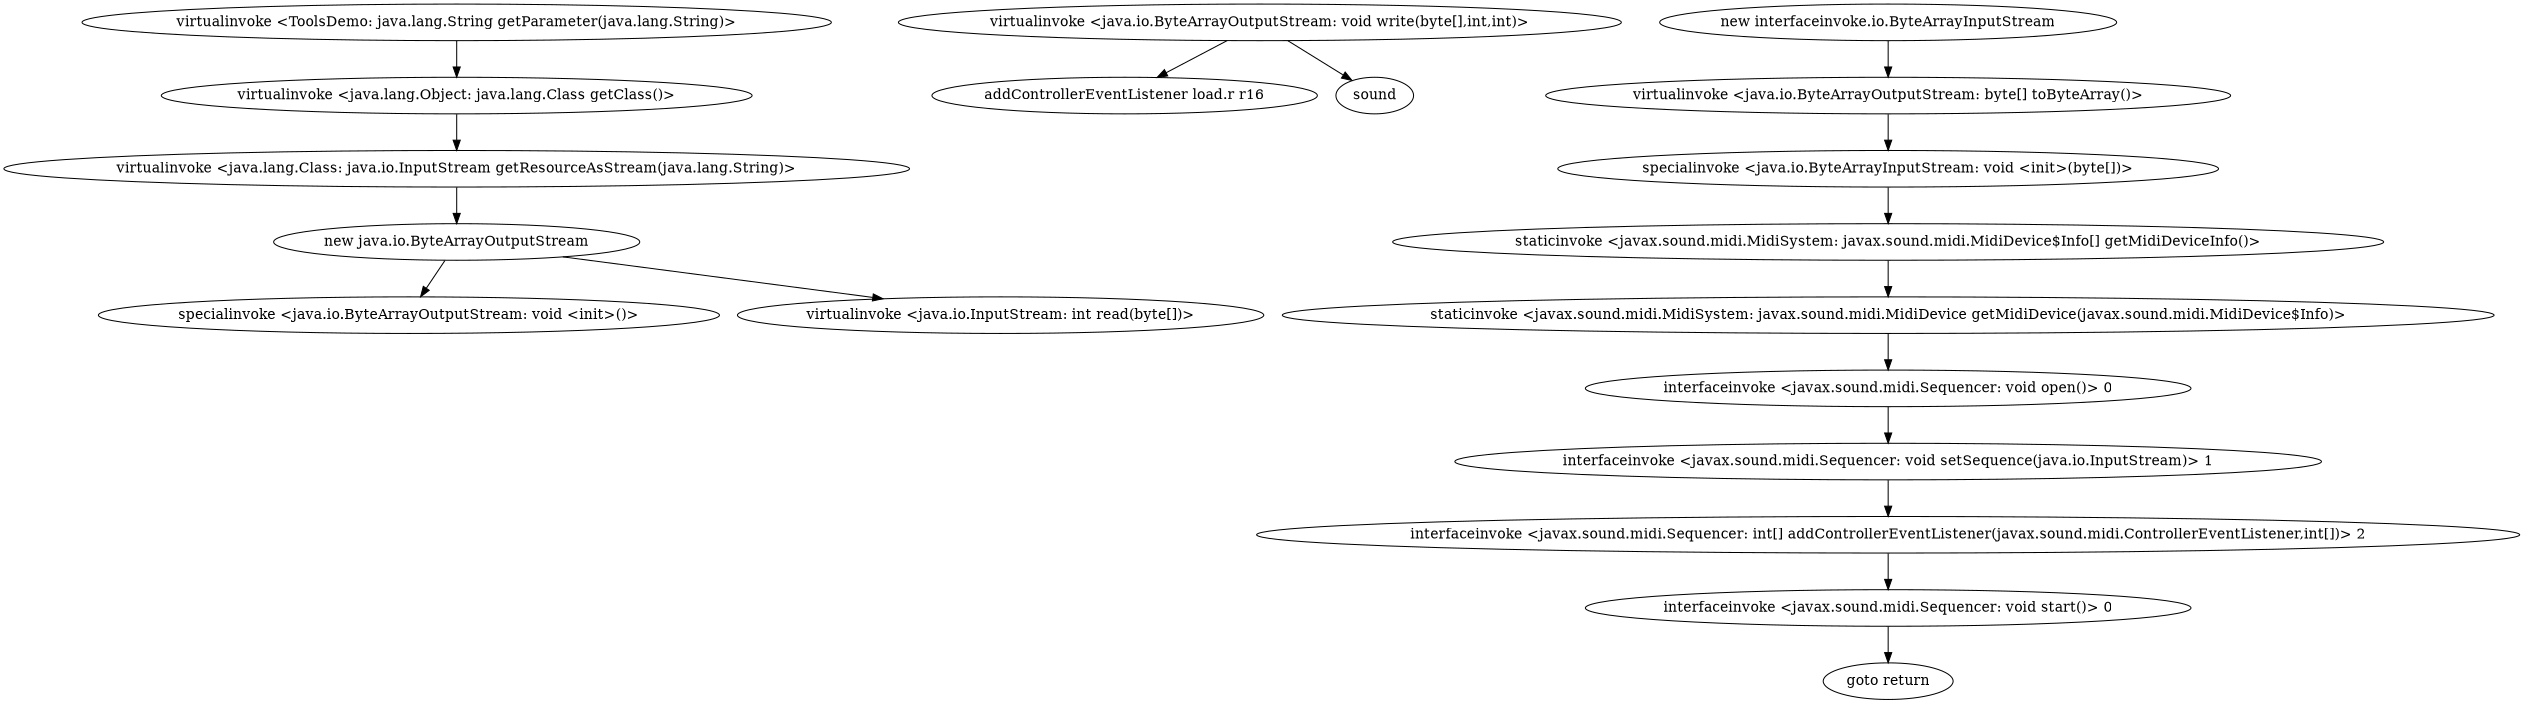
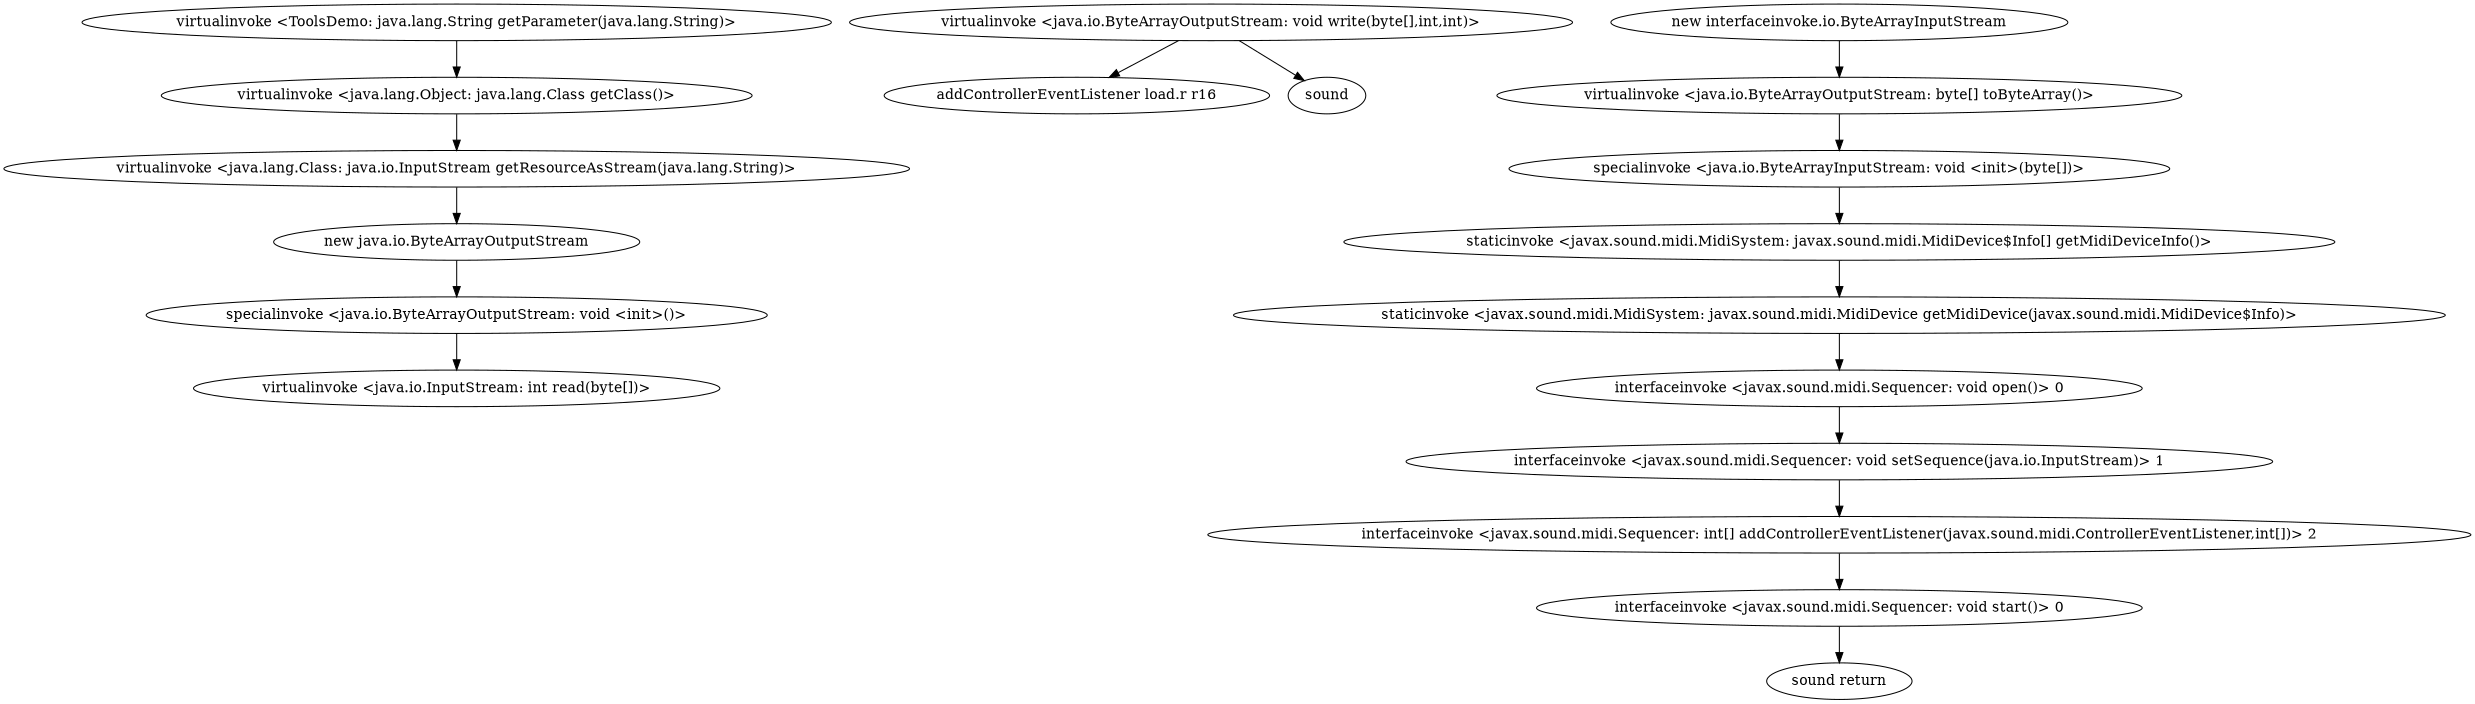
  digraph {
    "virtualinvoke <ToolsDemo: java.lang.String getParameter(java.lang.String)>"
    "virtualinvoke <java.lang.Object: java.lang.Class getClass()>"
    "virtualinvoke <java.lang.Class: java.io.InputStream getResourceAsStream(java.lang.String)>"
    "new java.io.ByteArrayOutputStream"
    "specialinvoke <java.io.ByteArrayOutputStream: void <init>()>"
    "virtualinvoke <java.io.InputStream: int read(byte[])>"
    n7 [label="addControllerEventListener load.r r16"]
    "virtualinvoke <java.io.ByteArrayOutputStream: void write(byte[],int,int)>"
    n9 [label=sound]
    n10 [label="new interfaceinvoke.io.ByteArrayInputStream"]
    "virtualinvoke <java.io.ByteArrayOutputStream: byte[] toByteArray()>"
    "specialinvoke <java.io.ByteArrayInputStream: void <init>(byte[])>"
    "staticinvoke <javax.sound.midi.MidiSystem: javax.sound.midi.MidiDevice$Info[] getMidiDeviceInfo()>"
    "staticinvoke <javax.sound.midi.MidiSystem: javax.sound.midi.MidiDevice getMidiDevice(javax.sound.midi.MidiDevice$Info)>"
    "interfaceinvoke <javax.sound.midi.Sequencer: void open()> 0"
    "interfaceinvoke <javax.sound.midi.Sequencer: void setSequence(java.io.InputStream)> 1"
    "interfaceinvoke <javax.sound.midi.Sequencer: int[] addControllerEventListener(javax.sound.midi.ControllerEventListener,int[])> 2"
    "interfaceinvoke <javax.sound.midi.Sequencer: void start()> 0"
-   "goto return"
+   "goto return" [label="sound return"]
    "virtualinvoke <ToolsDemo: java.lang.String getParameter(java.lang.String)>" -> "virtualinvoke <java.lang.Object: java.lang.Class getClass()>"
    "virtualinvoke <java.lang.Object: java.lang.Class getClass()>" -> "virtualinvoke <java.lang.Class: java.io.InputStream getResourceAsStream(java.lang.String)>"
    "virtualinvoke <java.lang.Class: java.io.InputStream getResourceAsStream(java.lang.String)>" -> "new java.io.ByteArrayOutputStream"
    "new java.io.ByteArrayOutputStream" -> "specialinvoke <java.io.ByteArrayOutputStream: void <init>()>"
-   "new java.io.ByteArrayOutputStream" -> "virtualinvoke <java.io.InputStream: int read(byte[])>"
+   "specialinvoke <java.io.ByteArrayOutputStream: void <init>()>" -> "virtualinvoke <java.io.InputStream: int read(byte[])>"
    "virtualinvoke <java.io.ByteArrayOutputStream: void write(byte[],int,int)>" -> n7
    "virtualinvoke <java.io.ByteArrayOutputStream: void write(byte[],int,int)>" -> n9
    n10 -> "virtualinvoke <java.io.ByteArrayOutputStream: byte[] toByteArray()>"
    "virtualinvoke <java.io.ByteArrayOutputStream: byte[] toByteArray()>" -> "specialinvoke <java.io.ByteArrayInputStream: void <init>(byte[])>"
    "specialinvoke <java.io.ByteArrayInputStream: void <init>(byte[])>" -> "staticinvoke <javax.sound.midi.MidiSystem: javax.sound.midi.MidiDevice$Info[] getMidiDeviceInfo()>"
    "staticinvoke <javax.sound.midi.MidiSystem: javax.sound.midi.MidiDevice$Info[] getMidiDeviceInfo()>" -> "staticinvoke <javax.sound.midi.MidiSystem: javax.sound.midi.MidiDevice getMidiDevice(javax.sound.midi.MidiDevice$Info)>"
    "staticinvoke <javax.sound.midi.MidiSystem: javax.sound.midi.MidiDevice getMidiDevice(javax.sound.midi.MidiDevice$Info)>" -> "interfaceinvoke <javax.sound.midi.Sequencer: void open()> 0"
    "interfaceinvoke <javax.sound.midi.Sequencer: void open()> 0" -> "interfaceinvoke <javax.sound.midi.Sequencer: void setSequence(java.io.InputStream)> 1"
    "interfaceinvoke <javax.sound.midi.Sequencer: void setSequence(java.io.InputStream)> 1" -> "interfaceinvoke <javax.sound.midi.Sequencer: int[] addControllerEventListener(javax.sound.midi.ControllerEventListener,int[])> 2"
    "interfaceinvoke <javax.sound.midi.Sequencer: int[] addControllerEventListener(javax.sound.midi.ControllerEventListener,int[])> 2" -> "interfaceinvoke <javax.sound.midi.Sequencer: void start()> 0"
    "interfaceinvoke <javax.sound.midi.Sequencer: void start()> 0" -> "goto return"
  }
